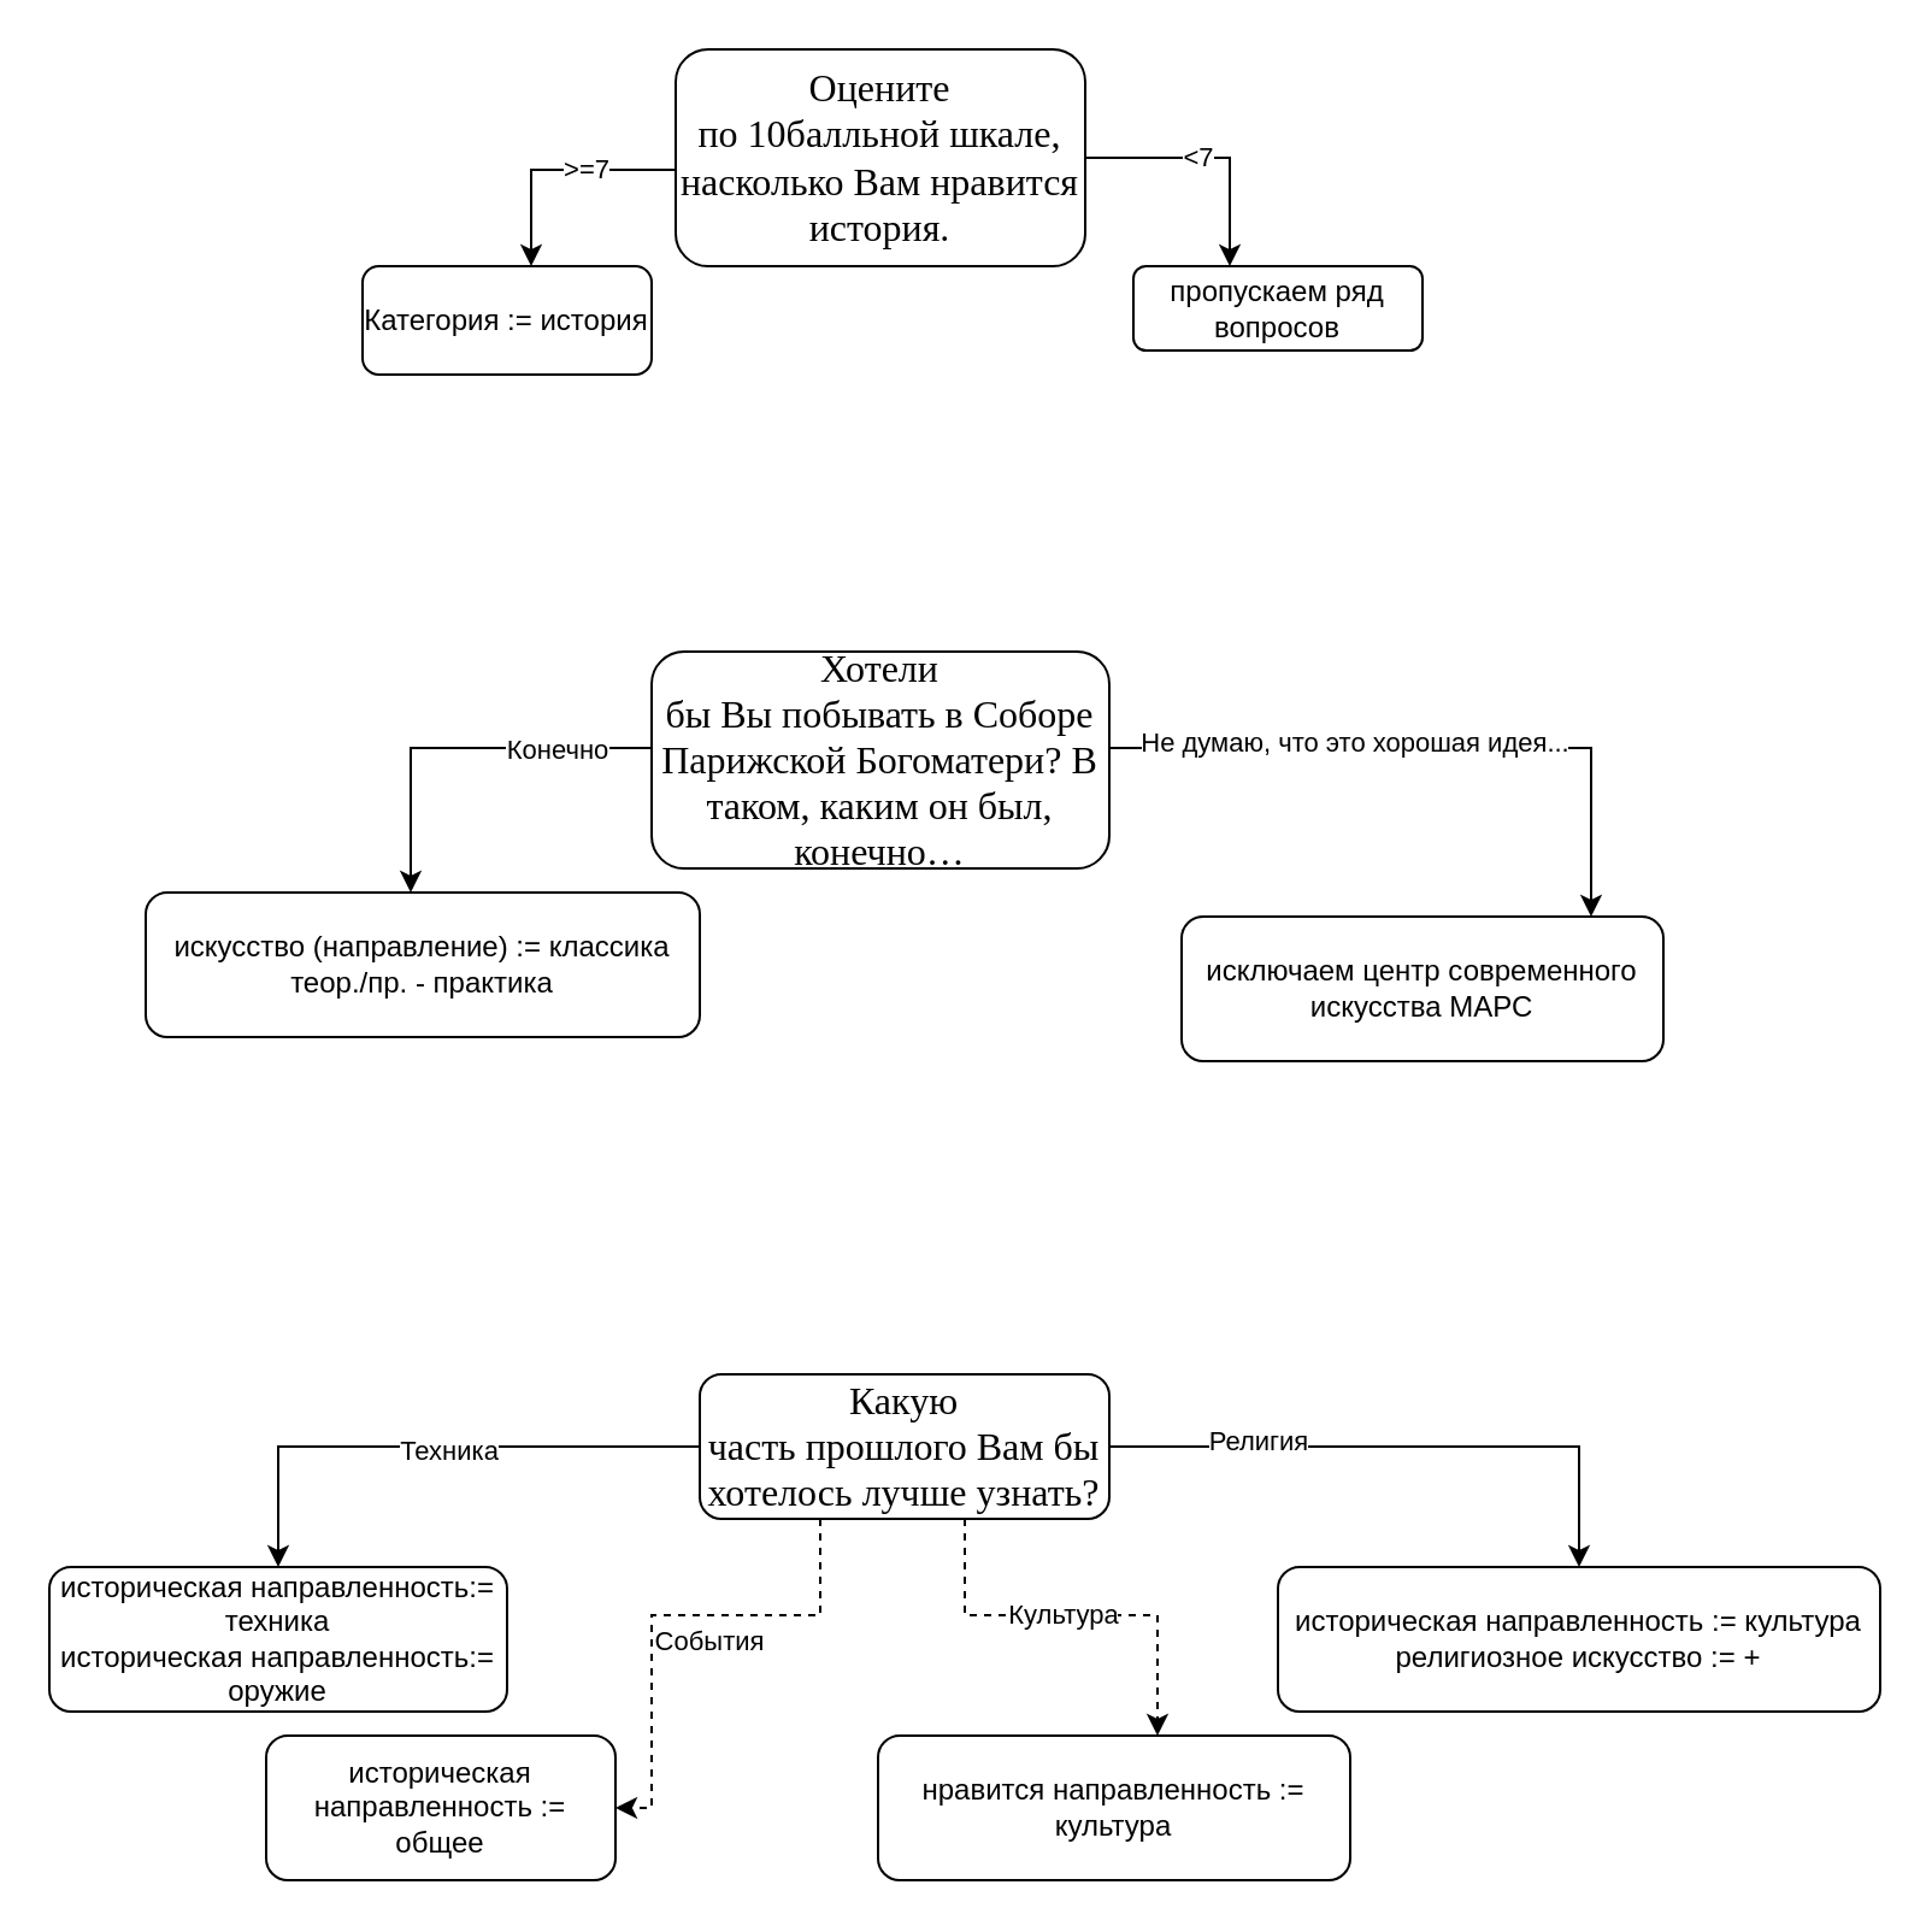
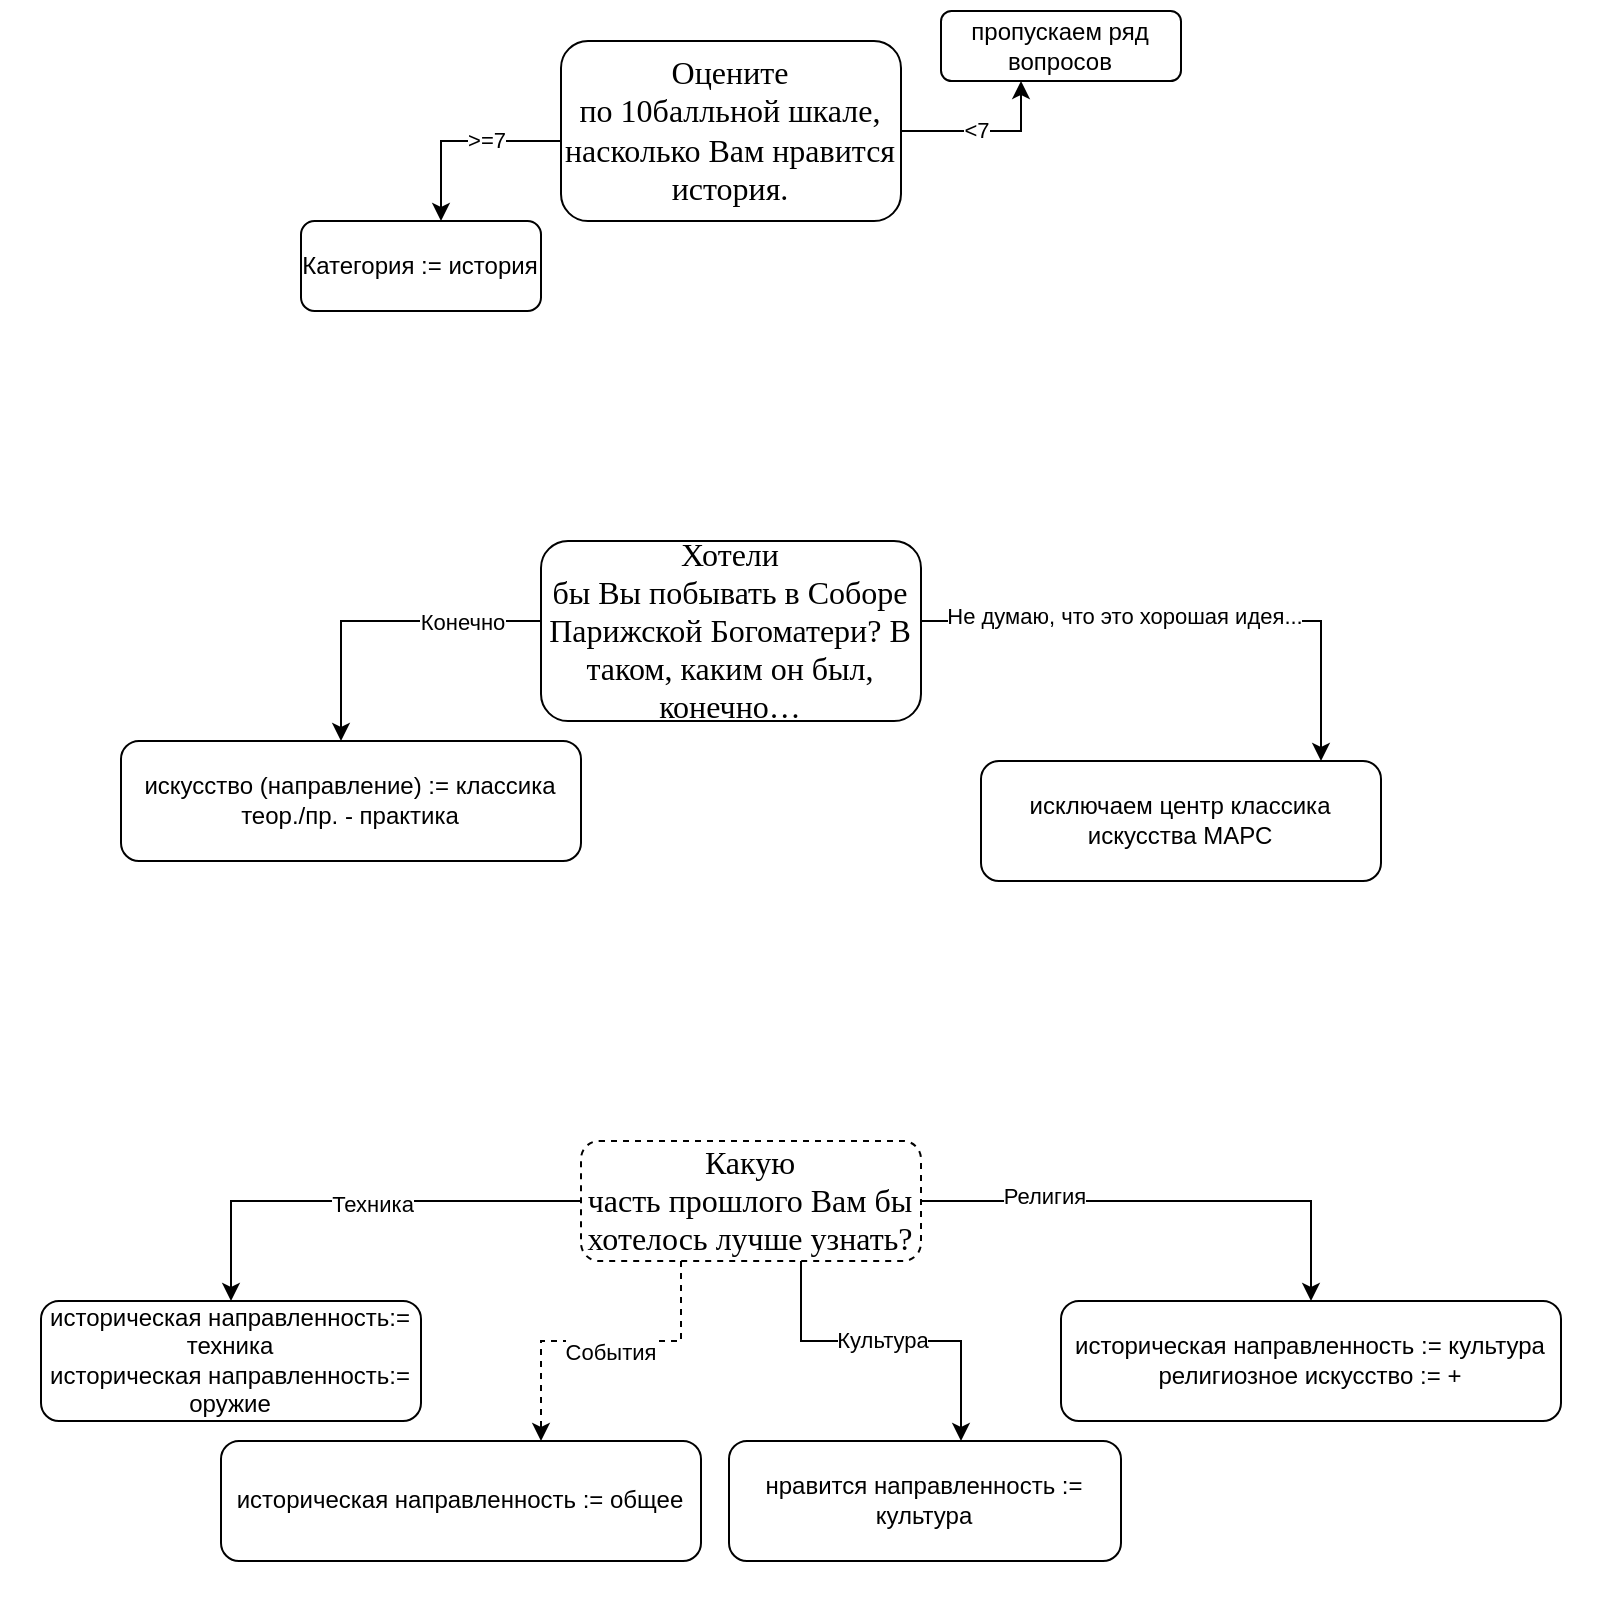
  <mxCell id="0" />
  <mxCell id="1" parent="0" />
  <mxCell id="2" value="" style="edgeStyle=orthogonalEdgeStyle;rounded=0;orthogonalLoop=1;jettySize=auto;html=1;" edge="1" parent="1" source="6" target="7"><mxGeometry relative="1" as="geometry"><Array as="points"><mxPoint x="220" y="70" /></Array></mxGeometry></mxCell>
  <mxCell id="3" value="&amp;gt;=7" style="edgeLabel;html=1;align=center;verticalAlign=middle;resizable=0;points=[];" vertex="1" connectable="0" parent="2"><mxGeometry x="-0.238" y="-1" relative="1" as="geometry"><mxPoint as="offset" /></mxGeometry></mxCell>
  <mxCell id="4" value="" style="edgeStyle=orthogonalEdgeStyle;rounded=0;orthogonalLoop=1;jettySize=auto;html=1;" edge="1" parent="1" source="6" target="8"><mxGeometry relative="1" as="geometry"><Array as="points"><mxPoint x="510" y="65" /></Array></mxGeometry></mxCell>
  <mxCell id="5" value="&amp;lt;7" style="edgeLabel;html=1;align=center;verticalAlign=middle;resizable=0;points=[];" vertex="1" connectable="0" parent="4"><mxGeometry x="-0.13" y="1" relative="1" as="geometry"><mxPoint as="offset" /></mxGeometry></mxCell>
  <mxCell id="6" value="&lt;span style=&quot;font-size:12.0pt;mso-bidi-font-size:11.0pt;&lt;br/&gt;line-height:106%;font-family:&amp;quot;Times New Roman&amp;quot;,serif;mso-fareast-font-family:&lt;br/&gt;Calibri;mso-fareast-theme-font:minor-latin;mso-bidi-theme-font:minor-bidi;&lt;br/&gt;mso-ansi-language:RU;mso-fareast-language:EN-US;mso-bidi-language:AR-SA&quot;&gt;Оцените&lt;br/&gt;по 10балльной шкале, насколько Вам нравится история.&lt;/span&gt;" style="rounded=1;whiteSpace=wrap;html=1;" vertex="1" parent="1"><mxGeometry x="280" y="20" width="170" height="90" as="geometry" /></mxCell>
  <mxCell id="7" value="Категория := история" style="whiteSpace=wrap;html=1;rounded=1;" vertex="1" parent="1"><mxGeometry x="150" y="110" width="120" height="45" as="geometry" /></mxCell>
- <mxCell id="8" value="пропускаем ряд вопросов" style="whiteSpace=wrap;html=1;rounded=1;" vertex="1" parent="1"><mxGeometry x="470" y="110" width="120" height="35" as="geometry" /></mxCell>
+ <mxCell id="8" value="пропускаем ряд вопросов" style="whiteSpace=wrap;html=1;rounded=1;" vertex="1" parent="1"><mxGeometry x="470" y="5" width="120" height="35" as="geometry" /></mxCell>
  <mxCell id="9" value="" style="edgeStyle=orthogonalEdgeStyle;rounded=0;orthogonalLoop=1;jettySize=auto;html=1;" edge="1" parent="1" source="13" target="14"><mxGeometry relative="1" as="geometry"><Array as="points"><mxPoint x="170" y="310" /></Array></mxGeometry></mxCell>
  <mxCell id="10" value="Конечно" style="edgeLabel;html=1;align=center;verticalAlign=middle;resizable=0;points=[];" vertex="1" connectable="0" parent="9"><mxGeometry x="-0.126" y="3" relative="1" as="geometry"><mxPoint x="30" y="-3" as="offset" /></mxGeometry></mxCell>
  <mxCell id="11" value="" style="edgeStyle=orthogonalEdgeStyle;rounded=0;orthogonalLoop=1;jettySize=auto;html=1;" edge="1" parent="1" source="13" target="15"><mxGeometry relative="1" as="geometry"><Array as="points"><mxPoint x="660" y="310" /></Array></mxGeometry></mxCell>
  <mxCell id="12" value="Не думаю, что это хорошая идея..." style="edgeLabel;html=1;align=center;verticalAlign=middle;resizable=0;points=[];" vertex="1" connectable="0" parent="11"><mxGeometry x="-0.498" y="3" relative="1" as="geometry"><mxPoint x="33" as="offset" /></mxGeometry></mxCell>
  <mxCell id="13" value="&lt;span style=&quot;font-size:12.0pt;mso-bidi-font-size:11.0pt;&lt;br/&gt;line-height:106%;font-family:&amp;quot;Times New Roman&amp;quot;,serif;mso-fareast-font-family:&lt;br/&gt;Calibri;mso-fareast-theme-font:minor-latin;mso-bidi-theme-font:minor-bidi;&lt;br/&gt;mso-ansi-language:RU;mso-fareast-language:EN-US;mso-bidi-language:AR-SA&quot;&gt;Хотели&lt;br/&gt;бы Вы побывать в Соборе Парижской Богоматери? В таком, каким он был, конечно…&lt;/span&gt;" style="rounded=1;whiteSpace=wrap;html=1;" vertex="1" parent="1"><mxGeometry x="270" y="270" width="190" height="90" as="geometry" /></mxCell>
  <mxCell id="14" value="искусство (направление) := классика&lt;br&gt;теор./пр. - практика" style="whiteSpace=wrap;html=1;rounded=1;" vertex="1" parent="1"><mxGeometry x="60" y="370" width="230" height="60" as="geometry" /></mxCell>
- <mxCell id="15" value="исключаем центр современного искусства МАРС" style="whiteSpace=wrap;html=1;rounded=1;" vertex="1" parent="1"><mxGeometry x="490" y="380" width="200" height="60" as="geometry" /></mxCell>
+ <mxCell id="15" value="исключаем центр классика искусства МАРС" style="whiteSpace=wrap;html=1;rounded=1;" vertex="1" parent="1"><mxGeometry x="490" y="380" width="200" height="60" as="geometry" /></mxCell>
  <mxCell id="16" value="" style="edgeStyle=orthogonalEdgeStyle;rounded=0;orthogonalLoop=1;jettySize=auto;html=1;" edge="1" parent="1" source="24" target="25"><mxGeometry relative="1" as="geometry" /></mxCell>
  <mxCell id="17" value="Техника" style="edgeLabel;html=1;align=center;verticalAlign=middle;resizable=0;points=[];" vertex="1" connectable="0" parent="16"><mxGeometry x="-0.059" y="1" relative="1" as="geometry"><mxPoint x="1" as="offset" /></mxGeometry></mxCell>
  <mxCell id="18" value="" style="edgeStyle=orthogonalEdgeStyle;rounded=0;orthogonalLoop=1;jettySize=auto;html=1;dashed=1;" edge="1" parent="1" source="24" target="26"><mxGeometry relative="1" as="geometry"><Array as="points"><mxPoint x="340" y="670" /><mxPoint x="270" y="670" /></Array></mxGeometry></mxCell>
  <mxCell id="19" value="События" style="edgeLabel;html=1;align=center;verticalAlign=middle;resizable=0;points=[];" vertex="1" connectable="0" parent="18"><mxGeometry x="0.175" y="5" relative="1" as="geometry"><mxPoint x="18" as="offset" /></mxGeometry></mxCell>
- <mxCell id="20" value="" style="edgeStyle=orthogonalEdgeStyle;rounded=0;orthogonalLoop=1;jettySize=auto;html=1;dashed=1;" edge="1" parent="1" source="24" target="27"><mxGeometry relative="1" as="geometry"><Array as="points"><mxPoint x="400" y="670" /><mxPoint x="480" y="670" /></Array></mxGeometry></mxCell>
+ <mxCell id="20" value="" style="edgeStyle=orthogonalEdgeStyle;rounded=0;orthogonalLoop=1;jettySize=auto;html=1;" edge="1" parent="1" source="24" target="27"><mxGeometry relative="1" as="geometry"><Array as="points"><mxPoint x="400" y="670" /><mxPoint x="480" y="670" /></Array></mxGeometry></mxCell>
  <mxCell id="21" value="Культура" style="edgeLabel;html=1;align=center;verticalAlign=middle;resizable=0;points=[];" vertex="1" connectable="0" parent="20"><mxGeometry x="0.154" y="1" relative="1" as="geometry"><mxPoint x="-18" as="offset" /></mxGeometry></mxCell>
  <mxCell id="22" value="" style="edgeStyle=orthogonalEdgeStyle;rounded=0;orthogonalLoop=1;jettySize=auto;html=1;" edge="1" parent="1" source="24" target="28"><mxGeometry relative="1" as="geometry" /></mxCell>
  <mxCell id="23" value="Религия" style="edgeLabel;html=1;align=center;verticalAlign=middle;resizable=0;points=[];" vertex="1" connectable="0" parent="22"><mxGeometry x="-0.504" y="3" relative="1" as="geometry"><mxPoint as="offset" /></mxGeometry></mxCell>
- <mxCell id="24" value="&lt;span style=&quot;font-size:12.0pt;mso-bidi-font-size:11.0pt;&lt;br/&gt;line-height:106%;font-family:&amp;quot;Times New Roman&amp;quot;,serif;mso-fareast-font-family:&lt;br/&gt;Calibri;mso-fareast-theme-font:minor-latin;mso-bidi-theme-font:minor-bidi;&lt;br/&gt;mso-ansi-language:RU;mso-fareast-language:EN-US;mso-bidi-language:AR-SA&quot;&gt;Какую&lt;br/&gt;часть прошлого Вам бы хотелось лучше узнать?&lt;/span&gt;" style="rounded=1;whiteSpace=wrap;html=1;" vertex="1" parent="1"><mxGeometry x="290" y="570" width="170" height="60" as="geometry" /></mxCell>
+ <mxCell id="24" value="&lt;span style=&quot;font-size:12.0pt;mso-bidi-font-size:11.0pt;&lt;br/&gt;line-height:106%;font-family:&amp;quot;Times New Roman&amp;quot;,serif;mso-fareast-font-family:&lt;br/&gt;Calibri;mso-fareast-theme-font:minor-latin;mso-bidi-theme-font:minor-bidi;&lt;br/&gt;mso-ansi-language:RU;mso-fareast-language:EN-US;mso-bidi-language:AR-SA&quot;&gt;Какую&lt;br/&gt;часть прошлого Вам бы хотелось лучше узнать?&lt;/span&gt;" style="rounded=1;whiteSpace=wrap;html=1;dashed=1;" vertex="1" parent="1"><mxGeometry x="290" y="570" width="170" height="60" as="geometry" /></mxCell>
  <mxCell id="25" value="историческая направленность:= техника&lt;br&gt;историческая направленность:= оружие" style="whiteSpace=wrap;html=1;rounded=1;" vertex="1" parent="1"><mxGeometry x="20" y="650" width="190" height="60" as="geometry" /></mxCell>
- <mxCell id="26" value="историческая направленность := общее" style="whiteSpace=wrap;html=1;rounded=1;" vertex="1" parent="1"><mxGeometry x="110" y="720" width="145" height="60" as="geometry" /></mxCell>
+ <mxCell id="26" value="историческая направленность := общее" style="whiteSpace=wrap;html=1;rounded=1;" vertex="1" parent="1"><mxGeometry x="110" y="720" width="240" height="60" as="geometry" /></mxCell>
  <mxCell id="27" value="нравится направленность := культура" style="whiteSpace=wrap;html=1;rounded=1;" vertex="1" parent="1"><mxGeometry x="364" y="720" width="196" height="60" as="geometry" /></mxCell>
  <mxCell id="28" value="историческая направленность := культура&lt;br&gt;религиозное искусство := +" style="whiteSpace=wrap;html=1;rounded=1;" vertex="1" parent="1"><mxGeometry x="530" y="650" width="250" height="60" as="geometry" /></mxCell>
